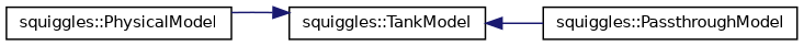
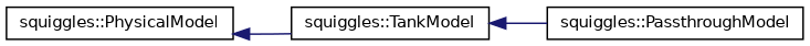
  digraph {
    rankdir=LR
    node [color=black fillcolor=white fontname=Helvetica fontsize=10 shape=record style=filled]
    edge [color=midnightblue dir=back fontname=Helvetica fontsize=10 labelfontname=Helvetica labelfontsize=10 style=solid]
    n1 [height=0.2 label="squiggles::PhysicalModel" width=0.4]
    n2 [height=0.2 label="squiggles::TankModel" width=0.4]
    n3 [height=0.2 label="squiggles::PassthroughModel" width=0.4]
-   n2 -> n1
+   n1 -> n2
    n2 -> n3
  }
